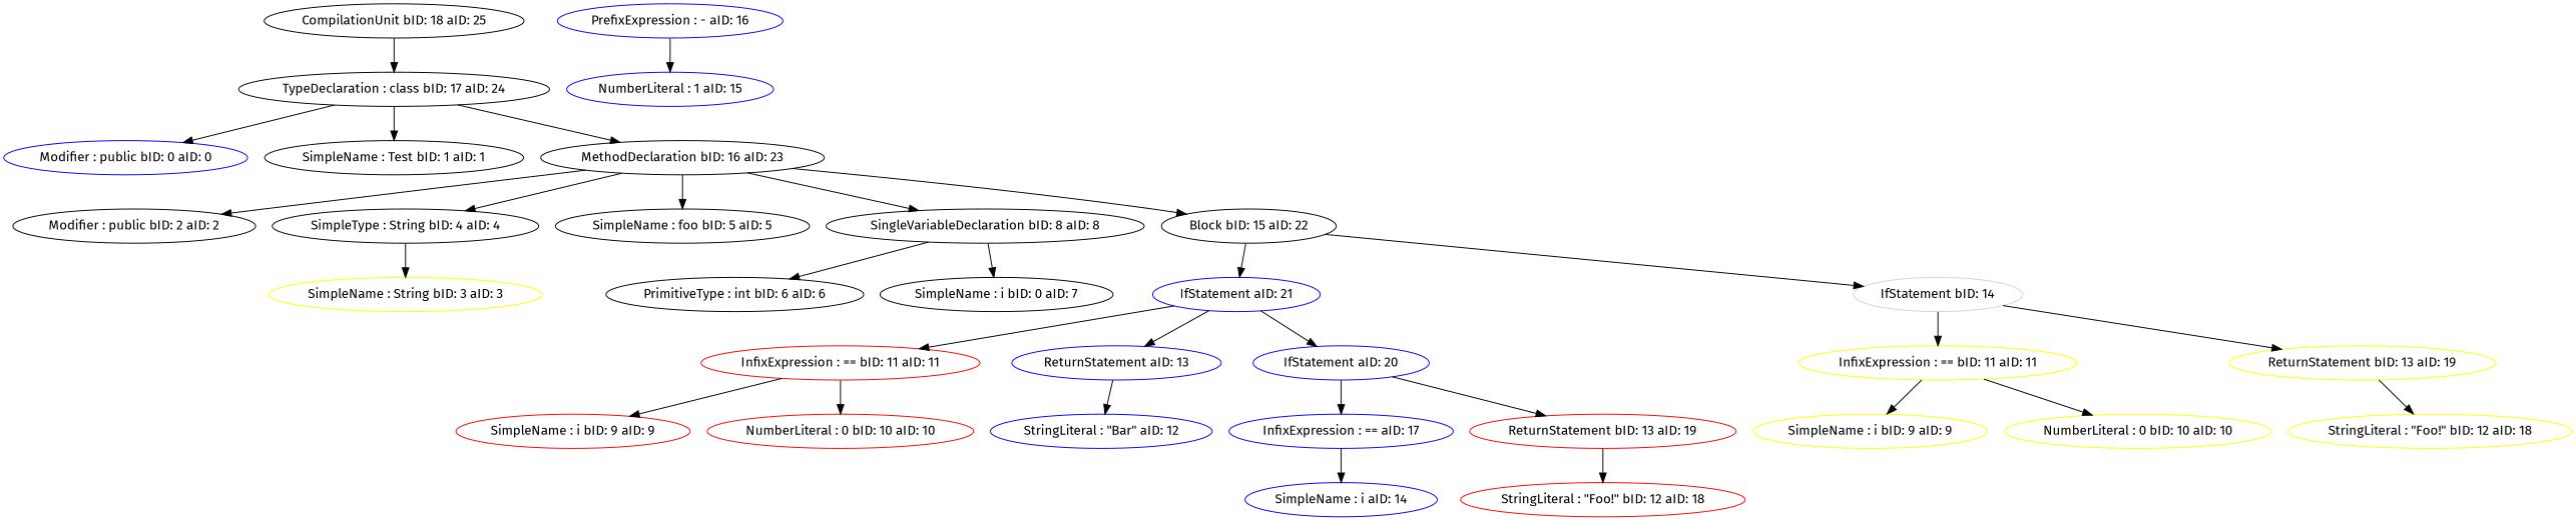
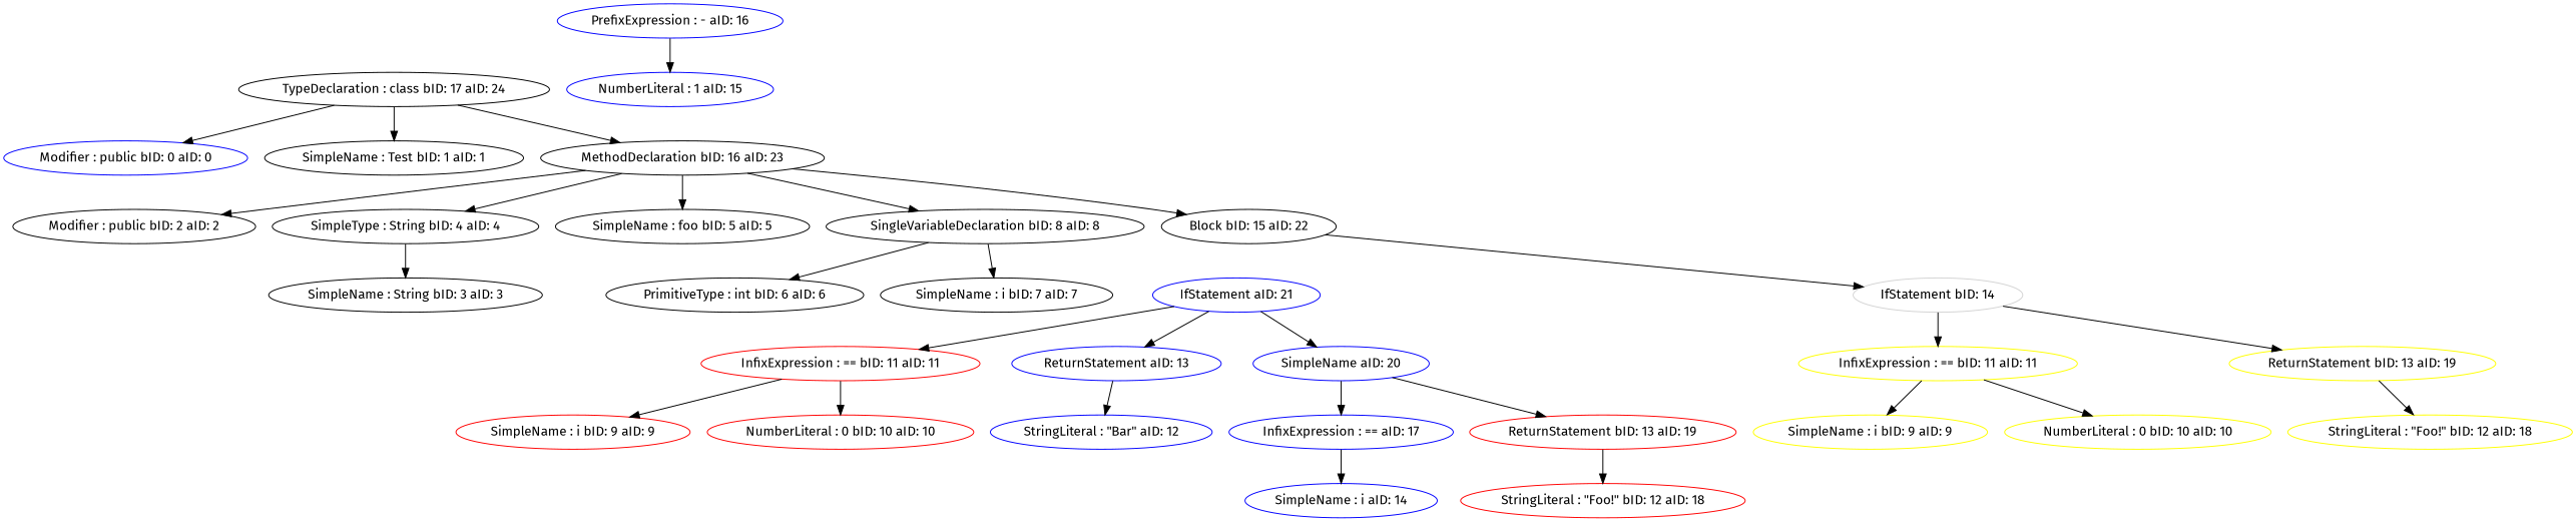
  digraph {
    fontname="Fira Sans"
    node [color=black fontname="Fira Sans"]
    edge [fontname="Fira Sans"]
-   n1 [label="CompilationUnit bID: 18 aID: 25"]
    n2 [label="TypeDeclaration : class bID: 17 aID: 24"]
    n3 [color=blue label="Modifier : public bID: 0 aID: 0"]
    n4 [label="SimpleName : Test bID: 1 aID: 1"]
    n5 [label="MethodDeclaration bID: 16 aID: 23"]
    n6 [label="Modifier : public bID: 2 aID: 2"]
    n7 [label="SimpleType : String bID: 4 aID: 4"]
    n8 [label="SimpleName : foo bID: 5 aID: 5"]
    n9 [label="SingleVariableDeclaration bID: 8 aID: 8"]
    n10 [label="Block bID: 15 aID: 22"]
-   n11 [color=yellow label="SimpleName : String bID: 3 aID: 3"]
+   n11 [label="SimpleName : String bID: 3 aID: 3"]
    n12 [label="PrimitiveType : int bID: 6 aID: 6"]
-   n13 [label="SimpleName : i bID: 0 aID: 7"]
+   n13 [label="SimpleName : i bID: 7 aID: 7"]
    n14 [color=blue label="IfStatement aID: 21"]
    n15 [color=lightgrey label="IfStatement bID: 14"]
    n16 [color=red label="InfixExpression : == bID: 11 aID: 11"]
    n17 [color=blue label="ReturnStatement aID: 13"]
-   n18 [color=blue label="IfStatement aID: 20"]
+   n18 [color=blue label="SimpleName aID: 20"]
    n19 [color=yellow label="InfixExpression : == bID: 11 aID: 11"]
    n20 [color=yellow label="ReturnStatement bID: 13 aID: 19"]
    n21 [color=red label="SimpleName : i bID: 9 aID: 9"]
    n22 [color=red label="NumberLiteral : 0 bID: 10 aID: 10"]
    n23 [color=blue label="StringLiteral : \"Bar\" aID: 12"]
    n24 [color=blue label="InfixExpression : == aID: 17"]
    n25 [color=red label="ReturnStatement bID: 13 aID: 19"]
    n26 [color=blue label="SimpleName : i aID: 14"]
    n27 [color=red label="StringLiteral : \"Foo!\" bID: 12 aID: 18"]
    n28 [color=blue label="PrefixExpression : - aID: 16"]
    n29 [color=blue label="NumberLiteral : 1 aID: 15"]
    n30 [color=yellow label="SimpleName : i bID: 9 aID: 9"]
    n31 [color=yellow label="NumberLiteral : 0 bID: 10 aID: 10"]
    n32 [color=yellow label="StringLiteral : \"Foo!\" bID: 12 aID: 18"]
-   n1 -> n2
    n2 -> n3
    n2 -> n4
    n2 -> n5
    n5 -> n6
    n5 -> n7
    n5 -> n8
    n5 -> n9
    n5 -> n10
    n7 -> n11
    n9 -> n12
    n9 -> n13
-   n10 -> n14
    n10 -> n15
    n14 -> n16
    n14 -> n17
    n14 -> n18
    n15 -> n19
    n15 -> n20
    n16 -> n21
    n16 -> n22
    n17 -> n23
    n18 -> n24
    n18 -> n25
    n19 -> n30
    n19 -> n31
    n20 -> n32
    n24 -> n26
    n25 -> n27
    n28 -> n29
  }
